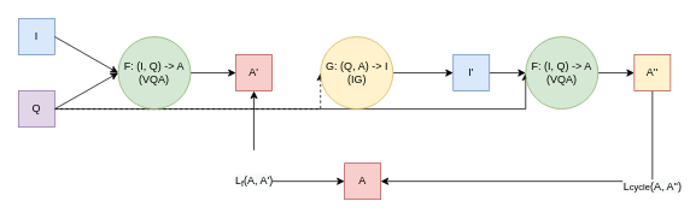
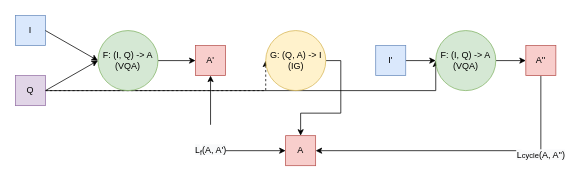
  <mxCell id="0" />
  <mxCell id="1" parent="0" />
  <mxCell id="2" value="I" style="rounded=0;whiteSpace=wrap;html=1;fillColor=#dae8fc;strokeColor=#6c8ebf;" vertex="1" parent="1"><mxGeometry x="20" y="20" width="40" height="40" as="geometry" /></mxCell>
  <mxCell id="3" style="edgeStyle=orthogonalEdgeStyle;rounded=0;orthogonalLoop=1;jettySize=auto;html=1;exitX=1;exitY=0.5;exitDx=0;exitDy=0;entryX=0;entryY=0.5;entryDx=0;entryDy=0;dashed=1;" edge="1" parent="1" source="5" target="12"><mxGeometry relative="1" as="geometry"><mxPoint x="340" y="120" as="targetPoint" /><Array as="points"><mxPoint x="354" y="120" /></Array></mxGeometry></mxCell>
  <mxCell id="4" style="edgeStyle=orthogonalEdgeStyle;rounded=0;orthogonalLoop=1;jettySize=auto;html=1;exitX=1;exitY=0.5;exitDx=0;exitDy=0;entryX=0;entryY=0.5;entryDx=0;entryDy=0;" edge="1" parent="1" source="5" target="16"><mxGeometry relative="1" as="geometry"><mxPoint x="580" y="120" as="targetPoint" /><Array as="points"><mxPoint x="580" y="120" /></Array></mxGeometry></mxCell>
  <mxCell id="5" value="Q" style="rounded=0;whiteSpace=wrap;html=1;fillColor=#e1d5e7;strokeColor=#9673a6;" vertex="1" parent="1"><mxGeometry x="20" y="100" width="40" height="40" as="geometry" /></mxCell>
  <mxCell id="6" style="edgeStyle=orthogonalEdgeStyle;rounded=0;orthogonalLoop=1;jettySize=auto;html=1;exitX=1;exitY=0.5;exitDx=0;exitDy=0;entryX=0;entryY=0.5;entryDx=0;entryDy=0;" edge="1" parent="1" source="7" target="10"><mxGeometry relative="1" as="geometry" /></mxCell>
  <mxCell id="7" value="F: (I, Q) -&amp;gt; A&lt;br&gt;(VQA)" style="ellipse;whiteSpace=wrap;html=1;aspect=fixed;fillColor=#d5e8d4;strokeColor=#82b366;" vertex="1" parent="1"><mxGeometry x="130" y="40" width="80" height="80" as="geometry" /></mxCell>
  <mxCell id="8" value="" style="endArrow=classic;html=1;exitX=1;exitY=0.5;exitDx=0;exitDy=0;entryX=0;entryY=0.5;entryDx=0;entryDy=0;" edge="1" parent="1" source="5" target="7"><mxGeometry width="50" height="50" relative="1" as="geometry"><mxPoint x="370" y="60" as="sourcePoint" /><mxPoint x="420" y="10" as="targetPoint" /></mxGeometry></mxCell>
  <mxCell id="9" value="" style="endArrow=classic;html=1;exitX=1;exitY=0.5;exitDx=0;exitDy=0;entryX=0;entryY=0.5;entryDx=0;entryDy=0;" edge="1" parent="1" source="2" target="7"><mxGeometry width="50" height="50" relative="1" as="geometry"><mxPoint x="370" y="60" as="sourcePoint" /><mxPoint x="420" y="10" as="targetPoint" /></mxGeometry></mxCell>
  <mxCell id="10" value="A'" style="rounded=0;whiteSpace=wrap;html=1;fillColor=#f8cecc;strokeColor=#b85450;" vertex="1" parent="1"><mxGeometry x="260" y="60" width="40" height="40" as="geometry" /></mxCell>
- <mxCell id="11" style="edgeStyle=orthogonalEdgeStyle;rounded=0;orthogonalLoop=1;jettySize=auto;html=1;exitX=1;exitY=0.5;exitDx=0;exitDy=0;entryX=0;entryY=0.5;entryDx=0;entryDy=0;" edge="1" parent="1" source="12" target="14"><mxGeometry relative="1" as="geometry" /></mxCell>
+ <mxCell id="11" style="edgeStyle=orthogonalEdgeStyle;rounded=0;orthogonalLoop=1;jettySize=auto;html=1;exitX=1;exitY=0.5;exitDx=0;exitDy=0;" edge="1" parent="1" source="12" target="20"><mxGeometry relative="1" as="geometry" /></mxCell>
  <mxCell id="12" value="G: (Q, A) -&amp;gt; I&lt;br&gt;(IG)" style="ellipse;whiteSpace=wrap;html=1;aspect=fixed;fillColor=#fff2cc;strokeColor=#d6b656;" vertex="1" parent="1"><mxGeometry x="353.5" y="40" width="80" height="80" as="geometry" /></mxCell>
  <mxCell id="13" style="edgeStyle=orthogonalEdgeStyle;rounded=0;orthogonalLoop=1;jettySize=auto;html=1;exitX=1;exitY=0.5;exitDx=0;exitDy=0;" edge="1" parent="1" source="14" target="16"><mxGeometry relative="1" as="geometry" /></mxCell>
  <mxCell id="14" value="I'" style="rounded=0;whiteSpace=wrap;html=1;fillColor=#dae8fc;strokeColor=#6c8ebf;" vertex="1" parent="1"><mxGeometry x="500" y="60" width="40" height="40" as="geometry" /></mxCell>
  <mxCell id="15" style="edgeStyle=orthogonalEdgeStyle;rounded=0;orthogonalLoop=1;jettySize=auto;html=1;exitX=1;exitY=0.5;exitDx=0;exitDy=0;entryX=0;entryY=0.5;entryDx=0;entryDy=0;" edge="1" parent="1" source="16" target="19"><mxGeometry relative="1" as="geometry" /></mxCell>
  <mxCell id="16" value="F: (I, Q) -&amp;gt; A&lt;br&gt;(VQA)" style="ellipse;whiteSpace=wrap;html=1;aspect=fixed;fillColor=#d5e8d4;strokeColor=#82b366;" vertex="1" parent="1"><mxGeometry x="580" y="40" width="80" height="80" as="geometry" /></mxCell>
  <mxCell id="17" style="edgeStyle=orthogonalEdgeStyle;rounded=0;orthogonalLoop=1;jettySize=auto;html=1;exitX=0.5;exitY=1;exitDx=0;exitDy=0;entryX=1;entryY=0.5;entryDx=0;entryDy=0;" edge="1" parent="1" source="19" target="20"><mxGeometry relative="1" as="geometry" /></mxCell>
  <mxCell id="18" value="&lt;span style=&quot;font-size: 12px ; background-color: rgb(248 , 249 , 250)&quot;&gt;L&lt;/span&gt;&lt;span style=&quot;background-color: rgb(248 , 249 , 250)&quot;&gt;&lt;font size=&quot;1&quot;&gt;cycle&lt;/font&gt;&lt;/span&gt;&lt;span style=&quot;font-size: 12px ; background-color: rgb(248 , 249 , 250)&quot;&gt;(A, A'')&lt;/span&gt;" style="edgeLabel;html=1;align=center;verticalAlign=middle;resizable=0;points=[];" vertex="1" connectable="0" parent="17"><mxGeometry x="-0.5" y="-5" relative="1" as="geometry"><mxPoint x="-1" y="10" as="offset" /></mxGeometry></mxCell>
- <mxCell id="19" value="A''" style="rounded=0;whiteSpace=wrap;html=1;fillColor=#fff2cc;strokeColor=#b85450;" vertex="1" parent="1"><mxGeometry x="700" y="60" width="40" height="40" as="geometry" /></mxCell>
+ <mxCell id="19" value="A''" style="rounded=0;whiteSpace=wrap;html=1;fillColor=#f8cecc;strokeColor=#b85450;" vertex="1" parent="1"><mxGeometry x="700" y="60" width="40" height="40" as="geometry" /></mxCell>
  <mxCell id="20" value="A" style="rounded=0;whiteSpace=wrap;html=1;fillColor=#f8cecc;strokeColor=#b85450;" vertex="1" parent="1"><mxGeometry x="380" y="180" width="40" height="40" as="geometry" /></mxCell>
  <mxCell id="21" value="&#10;&#10;&lt;span style=&quot;color: rgb(0, 0, 0); font-family: helvetica; font-size: 12px; font-style: normal; font-weight: 400; letter-spacing: normal; text-align: center; text-indent: 0px; text-transform: none; word-spacing: 0px; background-color: rgb(248, 249, 250); display: inline; float: none;&quot;&gt;L&lt;/span&gt;&lt;sub style=&quot;color: rgb(0, 0, 0); font-family: helvetica; font-style: normal; font-weight: 400; letter-spacing: normal; text-align: center; text-indent: 0px; text-transform: none; word-spacing: 0px; background-color: rgb(248, 249, 250);&quot;&gt;f&lt;/sub&gt;&lt;span style=&quot;color: rgb(0, 0, 0); font-family: helvetica; font-size: 12px; font-style: normal; font-weight: 400; letter-spacing: normal; text-align: center; text-indent: 0px; text-transform: none; word-spacing: 0px; background-color: rgb(248, 249, 250); display: inline; float: none;&quot;&gt;(A, A')&lt;/span&gt;&#10;&#10;" style="endArrow=classic;startArrow=classic;html=1;exitX=0.5;exitY=1;exitDx=0;exitDy=0;entryX=0;entryY=0.5;entryDx=0;entryDy=0;" edge="1" parent="1" source="10" target="20"><mxGeometry width="50" height="50" relative="1" as="geometry"><mxPoint x="370" y="50" as="sourcePoint" /><mxPoint x="280" y="200" as="targetPoint" /><Array as="points"><mxPoint x="280" y="200" /></Array></mxGeometry></mxCell>
